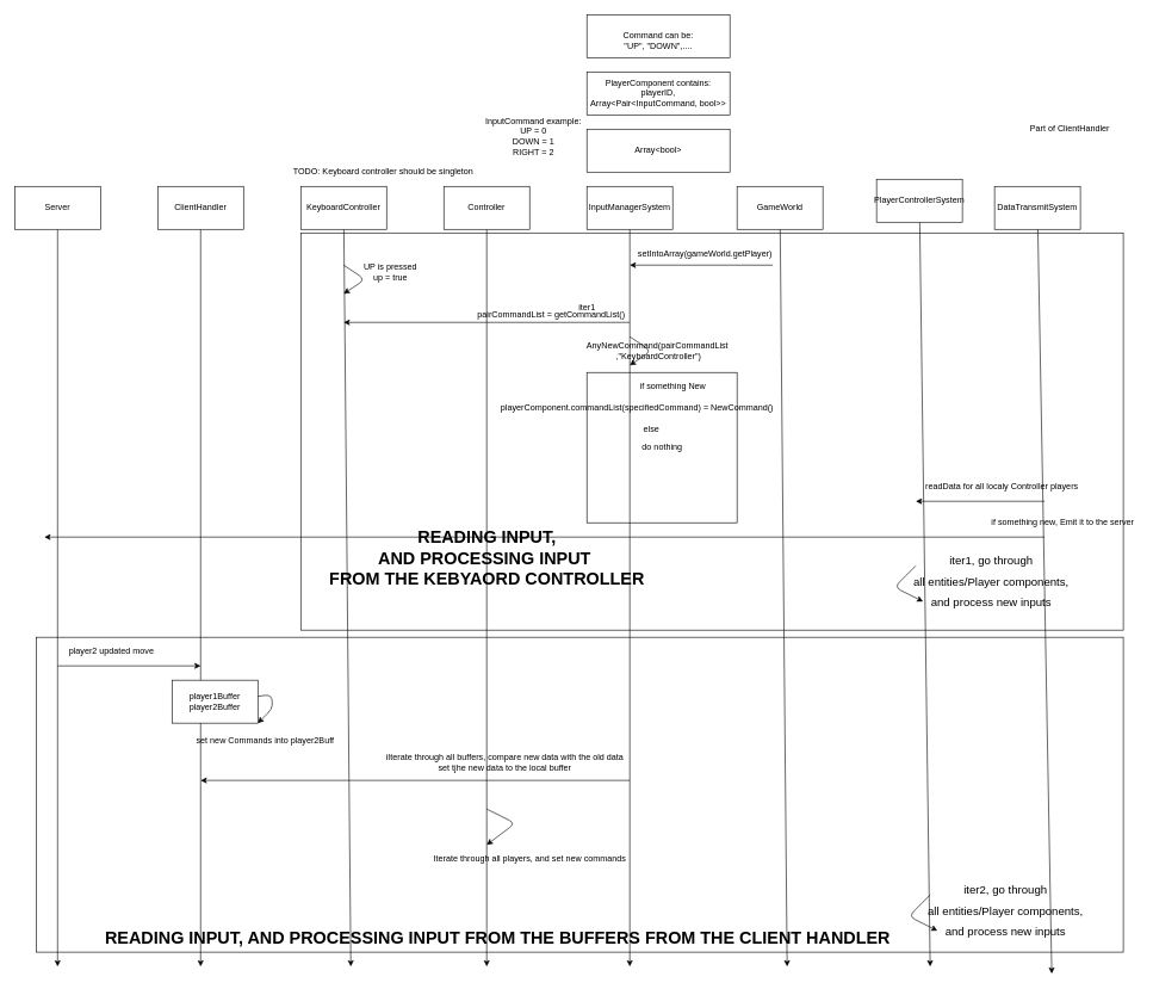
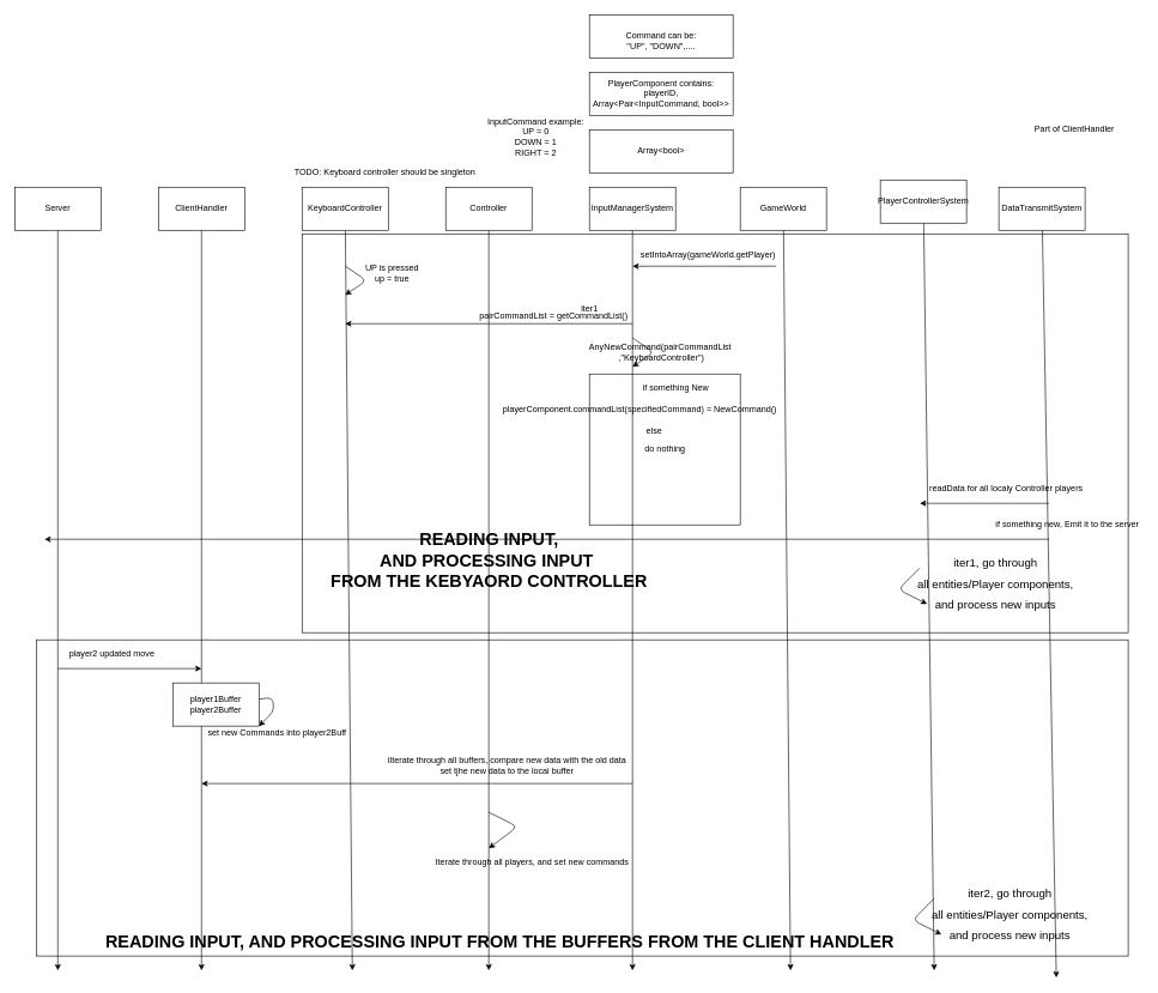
  <mxCell id="0" />
  <mxCell id="1" parent="0" />
  <mxCell id="2" value="" style="rounded=0;whiteSpace=wrap;html=1;fontSize=12;" vertex="1" parent="1"><mxGeometry x="50" y="890" width="1520" height="440" as="geometry" /></mxCell>
  <mxCell id="3" value="" style="rounded=0;whiteSpace=wrap;html=1;" vertex="1" parent="1"><mxGeometry x="420" y="325" width="1150" height="555" as="geometry" /></mxCell>
  <mxCell id="4" value="" style="rounded=0;whiteSpace=wrap;html=1;" vertex="1" parent="1"><mxGeometry x="820" y="520" width="210" height="210" as="geometry" /></mxCell>
  <mxCell id="5" style="edgeStyle=none;html=1;" edge="1" parent="1" source="6"><mxGeometry relative="1" as="geometry"><mxPoint x="490" y="1350" as="targetPoint" /></mxGeometry></mxCell>
  <mxCell id="6" value="KeyboardController" style="rounded=0;whiteSpace=wrap;html=1;" vertex="1" parent="1"><mxGeometry x="420" y="260" width="120" height="60" as="geometry" /></mxCell>
  <mxCell id="7" style="edgeStyle=none;html=1;" edge="1" parent="1" source="8"><mxGeometry relative="1" as="geometry"><mxPoint x="680" y="1350" as="targetPoint" /></mxGeometry></mxCell>
  <mxCell id="8" value="Controller" style="rounded=0;whiteSpace=wrap;html=1;" vertex="1" parent="1"><mxGeometry x="620" y="260" width="120" height="60" as="geometry" /></mxCell>
  <mxCell id="9" style="edgeStyle=none;html=1;" edge="1" parent="1" source="10"><mxGeometry relative="1" as="geometry"><mxPoint x="280" y="1350" as="targetPoint" /></mxGeometry></mxCell>
  <mxCell id="10" value="ClientHandler" style="rounded=0;whiteSpace=wrap;html=1;" vertex="1" parent="1"><mxGeometry x="220" y="260" width="120" height="60" as="geometry" /></mxCell>
  <mxCell id="11" style="edgeStyle=none;html=1;" edge="1" parent="1" source="12"><mxGeometry relative="1" as="geometry"><mxPoint x="80" y="1350" as="targetPoint" /></mxGeometry></mxCell>
  <mxCell id="12" value="Server" style="rounded=0;whiteSpace=wrap;html=1;" vertex="1" parent="1"><mxGeometry x="20" y="260" width="120" height="60" as="geometry" /></mxCell>
  <mxCell id="13" style="edgeStyle=none;html=1;" edge="1" parent="1" source="14"><mxGeometry relative="1" as="geometry"><mxPoint x="1100" y="1350" as="targetPoint" /></mxGeometry></mxCell>
  <mxCell id="14" value="GameWorld" style="rounded=0;whiteSpace=wrap;html=1;" vertex="1" parent="1"><mxGeometry x="1030" y="260" width="120" height="60" as="geometry" /></mxCell>
  <mxCell id="15" style="edgeStyle=none;html=1;" edge="1" parent="1" source="16"><mxGeometry relative="1" as="geometry"><mxPoint x="880" y="1350" as="targetPoint" /></mxGeometry></mxCell>
  <mxCell id="16" value="InputManagerSystem" style="rounded=0;whiteSpace=wrap;html=1;" vertex="1" parent="1"><mxGeometry x="820" y="260" width="120" height="60" as="geometry" /></mxCell>
  <mxCell id="17" value="" style="endArrow=classic;html=1;" edge="1" parent="1"><mxGeometry width="50" height="50" relative="1" as="geometry"><mxPoint x="480" y="370" as="sourcePoint" /><mxPoint x="480" y="410" as="targetPoint" /><Array as="points"><mxPoint x="510" y="390" /></Array></mxGeometry></mxCell>
  <mxCell id="18" value="UP is pressed&lt;br&gt;up = true" style="text;html=1;align=center;verticalAlign=middle;resizable=0;points=[];autosize=1;strokeColor=none;fillColor=none;" vertex="1" parent="1"><mxGeometry x="500" y="365" width="90" height="30" as="geometry" /></mxCell>
  <mxCell id="19" value="" style="endArrow=classic;html=1;" edge="1" parent="1"><mxGeometry width="50" height="50" relative="1" as="geometry"><mxPoint x="880" y="450" as="sourcePoint" /><mxPoint x="480" y="450" as="targetPoint" /></mxGeometry></mxCell>
  <mxCell id="20" value="iter1" style="text;html=1;align=center;verticalAlign=middle;resizable=0;points=[];autosize=1;strokeColor=none;fillColor=none;" vertex="1" parent="1"><mxGeometry x="800" y="420" width="40" height="20" as="geometry" /></mxCell>
  <mxCell id="21" value="Array&amp;lt;bool&amp;gt;" style="rounded=0;whiteSpace=wrap;html=1;" vertex="1" parent="1"><mxGeometry x="820" y="180" width="200" height="60" as="geometry" /></mxCell>
  <mxCell id="22" value="TODO: Keyboard controller should be singleton" style="text;html=1;align=center;verticalAlign=middle;resizable=0;points=[];autosize=1;strokeColor=none;fillColor=none;" vertex="1" parent="1"><mxGeometry x="400" y="230" width="270" height="20" as="geometry" /></mxCell>
  <mxCell id="23" value="pairCommandList = getCommandList()" style="text;html=1;align=center;verticalAlign=middle;resizable=0;points=[];autosize=1;strokeColor=none;fillColor=none;" vertex="1" parent="1"><mxGeometry x="660" y="430" width="220" height="20" as="geometry" /></mxCell>
  <mxCell id="24" value="PlayerComponent contains:&lt;br&gt;playerID,&lt;br&gt;Array&amp;lt;Pair&amp;lt;InputCommand, bool&amp;gt;&amp;gt;" style="rounded=0;whiteSpace=wrap;html=1;" vertex="1" parent="1"><mxGeometry x="820" y="100" width="200" height="60" as="geometry" /></mxCell>
  <mxCell id="25" value="&lt;br&gt;Command can be:&lt;br&gt;&quot;UP&quot;, &quot;DOWN&quot;,...." style="rounded=0;whiteSpace=wrap;html=1;" vertex="1" parent="1"><mxGeometry x="820" y="20" width="200" height="60" as="geometry" /></mxCell>
  <mxCell id="26" value="" style="endArrow=classic;html=1;" edge="1" parent="1"><mxGeometry width="50" height="50" relative="1" as="geometry"><mxPoint x="880" y="470" as="sourcePoint" /><mxPoint x="880" y="510" as="targetPoint" /><Array as="points"><mxPoint x="910" y="490" /></Array></mxGeometry></mxCell>
  <mxCell id="27" value="AnyNewCommand(pairCommandList&amp;nbsp;&lt;br&gt;,&quot;KeyboardController&quot;)" style="text;html=1;align=center;verticalAlign=middle;resizable=0;points=[];autosize=1;strokeColor=none;fillColor=none;" vertex="1" parent="1"><mxGeometry x="810" y="475" width="220" height="30" as="geometry" /></mxCell>
  <mxCell id="28" value="" style="endArrow=classic;html=1;" edge="1" parent="1"><mxGeometry width="50" height="50" relative="1" as="geometry"><mxPoint x="1080" y="370" as="sourcePoint" /><mxPoint x="880" y="370" as="targetPoint" /></mxGeometry></mxCell>
  <mxCell id="29" value="setIntoArray(gameWorld.getPlayer)" style="text;html=1;align=center;verticalAlign=middle;resizable=0;points=[];autosize=1;strokeColor=none;fillColor=none;" vertex="1" parent="1"><mxGeometry x="885" y="345" width="200" height="20" as="geometry" /></mxCell>
  <mxCell id="30" value="if something New" style="text;html=1;align=center;verticalAlign=middle;resizable=0;points=[];autosize=1;strokeColor=none;fillColor=none;" vertex="1" parent="1"><mxGeometry x="885" y="530" width="110" height="20" as="geometry" /></mxCell>
  <mxCell id="31" value="playerComponent.commandList(specifiedCommand) = NewCommand()" style="text;html=1;align=center;verticalAlign=middle;resizable=0;points=[];autosize=1;strokeColor=none;fillColor=none;" vertex="1" parent="1"><mxGeometry x="690" y="560" width="400" height="20" as="geometry" /></mxCell>
  <mxCell id="32" value="else" style="text;html=1;align=center;verticalAlign=middle;resizable=0;points=[];autosize=1;strokeColor=none;fillColor=none;" vertex="1" parent="1"><mxGeometry x="890" y="590" width="40" height="20" as="geometry" /></mxCell>
  <mxCell id="33" value="do nothing" style="text;html=1;align=center;verticalAlign=middle;resizable=0;points=[];autosize=1;strokeColor=none;fillColor=none;" vertex="1" parent="1"><mxGeometry x="890" y="615" width="70" height="20" as="geometry" /></mxCell>
  <mxCell id="34" value="&lt;b&gt;&lt;font style=&quot;font-size: 24px&quot;&gt;READING INPUT,&lt;br&gt;AND PROCESSING INPUT&amp;nbsp;&lt;br&gt;FROM THE KEBYAORD CONTROLLER&lt;/font&gt;&lt;/b&gt;" style="text;html=1;align=center;verticalAlign=middle;resizable=0;points=[];autosize=1;strokeColor=none;fillColor=none;" vertex="1" parent="1"><mxGeometry x="450" y="750" width="460" height="60" as="geometry" /></mxCell>
  <mxCell id="35" style="edgeStyle=none;html=1;fontSize=24;" edge="1" parent="1" source="36"><mxGeometry relative="1" as="geometry"><mxPoint x="1300" y="1350" as="targetPoint" /></mxGeometry></mxCell>
  <mxCell id="36" value="PlayerControllerSystem" style="rounded=0;whiteSpace=wrap;html=1;" vertex="1" parent="1"><mxGeometry x="1225" y="250" width="120" height="60" as="geometry" /></mxCell>
  <mxCell id="37" value="" style="endArrow=classic;html=1;fontSize=24;" edge="1" parent="1"><mxGeometry width="50" height="50" relative="1" as="geometry"><mxPoint x="1280" y="790" as="sourcePoint" /><mxPoint x="1290" y="840" as="targetPoint" /><Array as="points"><mxPoint x="1250" y="820" /></Array></mxGeometry></mxCell>
  <mxCell id="38" value="&lt;font size=&quot;3&quot;&gt;iter1, go through&lt;br&gt;all entities/Player components,&lt;br&gt;and process new inputs&lt;br&gt;&lt;/font&gt;" style="text;html=1;align=center;verticalAlign=middle;resizable=0;points=[];autosize=1;strokeColor=none;fillColor=none;fontSize=24;" vertex="1" parent="1"><mxGeometry x="1270" y="760" width="230" height="100" as="geometry" /></mxCell>
  <mxCell id="39" value="&lt;span&gt;InputCommand example:&lt;br&gt;UP = 0&lt;br&gt;DOWN = 1&lt;br&gt;RIGHT = 2&lt;br&gt;&lt;/span&gt;" style="text;html=1;align=center;verticalAlign=middle;resizable=0;points=[];autosize=1;strokeColor=none;fillColor=none;fontSize=12;" vertex="1" parent="1"><mxGeometry x="670" y="160" width="150" height="60" as="geometry" /></mxCell>
  <mxCell id="40" value="" style="endArrow=classic;html=1;fontSize=12;" edge="1" parent="1"><mxGeometry width="50" height="50" relative="1" as="geometry"><mxPoint x="80" y="930" as="sourcePoint" /><mxPoint x="280" y="930" as="targetPoint" /></mxGeometry></mxCell>
  <mxCell id="41" value="player2 updated move" style="text;html=1;align=center;verticalAlign=middle;resizable=0;points=[];autosize=1;strokeColor=none;fillColor=none;fontSize=12;" vertex="1" parent="1"><mxGeometry x="90" y="900" width="130" height="20" as="geometry" /></mxCell>
  <mxCell id="42" value="player1Buffer&lt;br&gt;player2Buffer" style="rounded=0;whiteSpace=wrap;html=1;fontSize=12;" vertex="1" parent="1"><mxGeometry x="240" y="950" width="120" height="60" as="geometry" /></mxCell>
  <mxCell id="43" style="edgeStyle=none;html=1;entryX=1;entryY=1;entryDx=0;entryDy=0;fontSize=12;" edge="1" parent="1" source="42" target="42"><mxGeometry relative="1" as="geometry" /></mxCell>
- <mxCell id="44" value="set new Commands into player2Buff" style="text;html=1;align=center;verticalAlign=middle;resizable=0;points=[];autosize=1;strokeColor=none;fillColor=none;fontSize=12;" vertex="1" parent="1"><mxGeometry x="265" y="1025" width="210" height="20" as="geometry" /></mxCell>
+ <mxCell id="44" value="set new Commands into player2Buff" style="text;html=1;align=center;verticalAlign=middle;resizable=0;points=[];autosize=1;strokeColor=none;fillColor=none;fontSize=12;" vertex="1" parent="1"><mxGeometry x="280" y="1010" width="210" height="20" as="geometry" /></mxCell>
  <mxCell id="45" value="" style="endArrow=classic;html=1;fontSize=12;" edge="1" parent="1"><mxGeometry width="50" height="50" relative="1" as="geometry"><mxPoint x="880" y="1090" as="sourcePoint" /><mxPoint x="280" y="1090" as="targetPoint" /></mxGeometry></mxCell>
  <mxCell id="46" value="iIterate through all buffers, compare new data with the old data&lt;br&gt;set tjhe new data to the local buffer" style="text;html=1;align=center;verticalAlign=middle;resizable=0;points=[];autosize=1;strokeColor=none;fillColor=none;fontSize=12;" vertex="1" parent="1"><mxGeometry x="530" y="1050" width="350" height="30" as="geometry" /></mxCell>
  <mxCell id="47" value="" style="endArrow=classic;html=1;fontSize=12;" edge="1" parent="1"><mxGeometry width="50" height="50" relative="1" as="geometry"><mxPoint x="680" y="1130" as="sourcePoint" /><mxPoint x="680" y="1180" as="targetPoint" /><Array as="points"><mxPoint x="720" y="1150" /></Array></mxGeometry></mxCell>
  <mxCell id="48" value="Iterate through all players, and set new commands" style="text;html=1;align=center;verticalAlign=middle;resizable=0;points=[];autosize=1;strokeColor=none;fillColor=none;fontSize=12;" vertex="1" parent="1"><mxGeometry x="600" y="1190" width="280" height="20" as="geometry" /></mxCell>
  <mxCell id="49" value="" style="endArrow=classic;html=1;fontSize=24;" edge="1" parent="1"><mxGeometry width="50" height="50" relative="1" as="geometry"><mxPoint x="1300" y="1250" as="sourcePoint" /><mxPoint x="1310" y="1300" as="targetPoint" /><Array as="points"><mxPoint x="1270" y="1280" /></Array></mxGeometry></mxCell>
  <mxCell id="50" value="&lt;font size=&quot;3&quot;&gt;iter2, go through&lt;br&gt;all entities/Player components,&lt;br&gt;and process new inputs&lt;br&gt;&lt;/font&gt;" style="text;html=1;align=center;verticalAlign=middle;resizable=0;points=[];autosize=1;strokeColor=none;fillColor=none;fontSize=24;" vertex="1" parent="1"><mxGeometry x="1290" y="1220" width="230" height="100" as="geometry" /></mxCell>
  <mxCell id="51" value="&lt;span style=&quot;font-size: 24px&quot;&gt;&lt;b&gt;READING INPUT, AND PROCESSING INPUT FROM THE BUFFERS FROM THE CLIENT HANDLER&lt;/b&gt;&lt;/span&gt;" style="text;html=1;align=center;verticalAlign=middle;resizable=0;points=[];autosize=1;strokeColor=none;fillColor=none;fontSize=12;" vertex="1" parent="1"><mxGeometry x="140" y="1300" width="1110" height="20" as="geometry" /></mxCell>
  <mxCell id="52" style="edgeStyle=none;html=1;fontSize=12;" edge="1" parent="1" source="53"><mxGeometry relative="1" as="geometry"><mxPoint x="1470" y="1360" as="targetPoint" /></mxGeometry></mxCell>
  <mxCell id="53" value="DataTransmitSystem" style="rounded=0;whiteSpace=wrap;html=1;" vertex="1" parent="1"><mxGeometry x="1390" y="260" width="120" height="60" as="geometry" /></mxCell>
  <mxCell id="54" value="Part of ClientHandler" style="text;html=1;align=center;verticalAlign=middle;resizable=0;points=[];autosize=1;strokeColor=none;fillColor=none;fontSize=12;" vertex="1" parent="1"><mxGeometry x="1430" y="170" width="130" height="20" as="geometry" /></mxCell>
  <mxCell id="55" value="" style="endArrow=classic;html=1;fontSize=12;" edge="1" parent="1"><mxGeometry width="50" height="50" relative="1" as="geometry"><mxPoint x="1460" y="700" as="sourcePoint" /><mxPoint x="1280" y="700" as="targetPoint" /></mxGeometry></mxCell>
  <mxCell id="56" value="readData for all localy Controller players" style="text;html=1;align=center;verticalAlign=middle;resizable=0;points=[];autosize=1;strokeColor=none;fillColor=none;fontSize=12;" vertex="1" parent="1"><mxGeometry x="1285" y="670" width="230" height="20" as="geometry" /></mxCell>
  <mxCell id="57" value="if something new, Emit it to the server" style="text;html=1;align=center;verticalAlign=middle;resizable=0;points=[];autosize=1;strokeColor=none;fillColor=none;fontSize=12;" vertex="1" parent="1"><mxGeometry x="1380" y="720" width="210" height="20" as="geometry" /></mxCell>
  <mxCell id="58" value="" style="endArrow=classic;html=1;fontSize=12;" edge="1" parent="1"><mxGeometry width="50" height="50" relative="1" as="geometry"><mxPoint x="1460" y="750" as="sourcePoint" /><mxPoint x="61.538" y="750" as="targetPoint" /></mxGeometry></mxCell>
